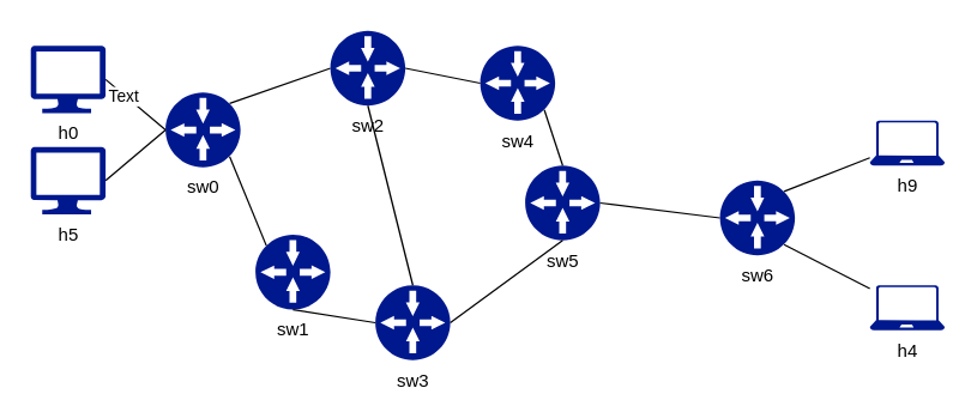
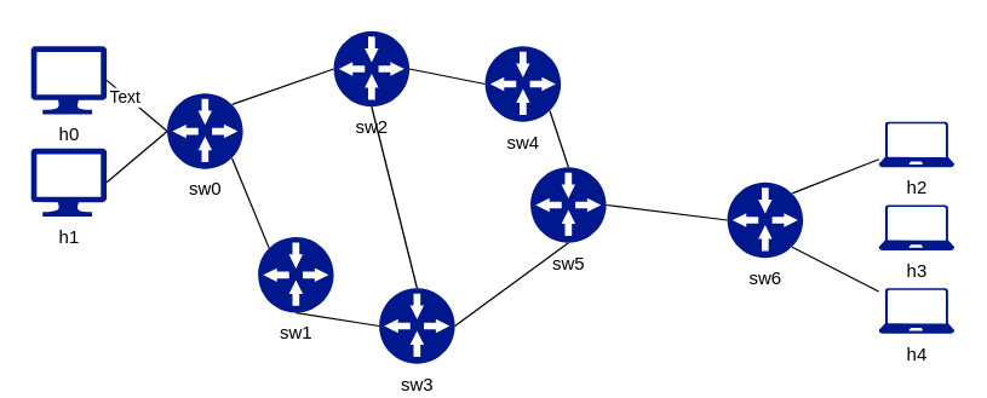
  <mxCell id="0" />
  <mxCell id="1" parent="0" />
- <mxCell id="3" value="h9" style="sketch=0;aspect=fixed;pointerEvents=1;shadow=0;dashed=0;html=1;strokeColor=none;labelPosition=center;verticalLabelPosition=bottom;verticalAlign=top;align=center;fillColor=#00188D;shape=mxgraph.azure.laptop" vertex="1" parent="1"><mxGeometry x="580" y="80" width="50" height="30" as="geometry" /></mxCell>
+ <mxCell id="2" value="h3" style="sketch=0;aspect=fixed;pointerEvents=1;shadow=0;dashed=0;html=1;strokeColor=none;labelPosition=center;verticalLabelPosition=bottom;verticalAlign=top;align=center;fillColor=#00188D;shape=mxgraph.azure.laptop" vertex="1" parent="1"><mxGeometry x="580" y="135" width="50" height="30" as="geometry" /></mxCell>
+ <mxCell id="3" value="h2" style="sketch=0;aspect=fixed;pointerEvents=1;shadow=0;dashed=0;html=1;strokeColor=none;labelPosition=center;verticalLabelPosition=bottom;verticalAlign=top;align=center;fillColor=#00188D;shape=mxgraph.azure.laptop" vertex="1" parent="1"><mxGeometry x="580" y="80" width="50" height="30" as="geometry" /></mxCell>
  <mxCell id="4" value="sw5" style="sketch=0;aspect=fixed;pointerEvents=1;shadow=0;dashed=0;html=1;strokeColor=none;labelPosition=center;verticalLabelPosition=bottom;verticalAlign=top;align=center;fillColor=#00188D;shape=mxgraph.mscae.enterprise.gateway" vertex="1" parent="1"><mxGeometry x="350" y="110" width="50" height="50" as="geometry" /></mxCell>
  <mxCell id="5" value="sw3" style="sketch=0;aspect=fixed;pointerEvents=1;shadow=0;dashed=0;html=1;strokeColor=none;labelPosition=center;verticalLabelPosition=bottom;verticalAlign=top;align=center;fillColor=#00188D;shape=mxgraph.mscae.enterprise.gateway" vertex="1" parent="1"><mxGeometry x="250" y="190" width="50" height="50" as="geometry" /></mxCell>
  <mxCell id="6" value="sw1" style="sketch=0;aspect=fixed;pointerEvents=1;shadow=0;dashed=0;html=1;strokeColor=none;labelPosition=center;verticalLabelPosition=bottom;verticalAlign=top;align=center;fillColor=#00188D;shape=mxgraph.mscae.enterprise.gateway" vertex="1" parent="1"><mxGeometry x="170" y="156.25" width="50" height="50" as="geometry" /></mxCell>
  <mxCell id="7" value="sw4" style="sketch=0;aspect=fixed;pointerEvents=1;shadow=0;dashed=0;html=1;strokeColor=none;labelPosition=center;verticalLabelPosition=bottom;verticalAlign=top;align=center;fillColor=#00188D;shape=mxgraph.mscae.enterprise.gateway" vertex="1" parent="1"><mxGeometry x="320" y="30" width="50" height="50" as="geometry" /></mxCell>
  <mxCell id="8" value="sw2" style="sketch=0;aspect=fixed;pointerEvents=1;shadow=0;dashed=0;html=1;strokeColor=none;labelPosition=center;verticalLabelPosition=bottom;verticalAlign=top;align=center;fillColor=#00188D;shape=mxgraph.mscae.enterprise.gateway" vertex="1" parent="1"><mxGeometry x="220" y="20" width="50" height="50" as="geometry" /></mxCell>
  <mxCell id="9" value="sw6" style="sketch=0;aspect=fixed;pointerEvents=1;shadow=0;dashed=0;html=1;strokeColor=none;labelPosition=center;verticalLabelPosition=bottom;verticalAlign=top;align=center;fillColor=#00188D;shape=mxgraph.mscae.enterprise.gateway" vertex="1" parent="1"><mxGeometry x="480" y="120" width="50" height="50" as="geometry" /></mxCell>
  <mxCell id="10" value="sw0" style="sketch=0;aspect=fixed;pointerEvents=1;shadow=0;dashed=0;html=1;strokeColor=none;labelPosition=center;verticalLabelPosition=bottom;verticalAlign=top;align=center;fillColor=#00188D;shape=mxgraph.mscae.enterprise.gateway" vertex="1" parent="1"><mxGeometry x="110" y="61.25" width="50" height="50" as="geometry" /></mxCell>
  <mxCell id="11" value="h4" style="sketch=0;aspect=fixed;pointerEvents=1;shadow=0;dashed=0;html=1;strokeColor=none;labelPosition=center;verticalLabelPosition=bottom;verticalAlign=top;align=center;fillColor=#00188D;shape=mxgraph.azure.laptop" vertex="1" parent="1"><mxGeometry x="580" y="190" width="50" height="30" as="geometry" /></mxCell>
  <mxCell id="12" value="h0" style="sketch=0;aspect=fixed;pointerEvents=1;shadow=0;dashed=0;html=1;strokeColor=none;labelPosition=center;verticalLabelPosition=bottom;verticalAlign=top;align=center;fillColor=#00188D;shape=mxgraph.azure.computer" vertex="1" parent="1"><mxGeometry x="20" y="30" width="50" height="45" as="geometry" /></mxCell>
- <mxCell id="13" value="h5" style="sketch=0;aspect=fixed;pointerEvents=1;shadow=0;dashed=0;html=1;strokeColor=none;labelPosition=center;verticalLabelPosition=bottom;verticalAlign=top;align=center;fillColor=#00188D;shape=mxgraph.azure.computer" vertex="1" parent="1"><mxGeometry x="20" y="97.5" width="50" height="45" as="geometry" /></mxCell>
+ <mxCell id="13" value="h1" style="sketch=0;aspect=fixed;pointerEvents=1;shadow=0;dashed=0;html=1;strokeColor=none;labelPosition=center;verticalLabelPosition=bottom;verticalAlign=top;align=center;fillColor=#00188D;shape=mxgraph.azure.computer" vertex="1" parent="1"><mxGeometry x="20" y="97.5" width="50" height="45" as="geometry" /></mxCell>
  <mxCell id="14" style="edgeStyle=none;shape=connector;rounded=0;orthogonalLoop=1;jettySize=auto;html=1;entryX=0.855;entryY=0.145;entryDx=0;entryDy=0;entryPerimeter=0;strokeColor=default;align=center;verticalAlign=middle;fontFamily=Helvetica;fontSize=11;fontColor=default;labelBackgroundColor=default;endArrow=none;endFill=0;" edge="1" parent="1" source="3" target="9"><mxGeometry relative="1" as="geometry" /></mxCell>
  <mxCell id="15" style="edgeStyle=none;shape=connector;rounded=0;orthogonalLoop=1;jettySize=auto;html=1;entryX=0.855;entryY=0.855;entryDx=0;entryDy=0;entryPerimeter=0;strokeColor=default;align=center;verticalAlign=middle;fontFamily=Helvetica;fontSize=11;fontColor=default;labelBackgroundColor=default;endArrow=none;endFill=0;" edge="1" parent="1" source="11" target="9"><mxGeometry relative="1" as="geometry" /></mxCell>
  <mxCell id="16" style="edgeStyle=none;shape=connector;rounded=0;orthogonalLoop=1;jettySize=auto;html=1;exitX=0;exitY=0.5;exitDx=0;exitDy=0;exitPerimeter=0;entryX=1;entryY=0.5;entryDx=0;entryDy=0;entryPerimeter=0;strokeColor=default;align=center;verticalAlign=middle;fontFamily=Helvetica;fontSize=11;fontColor=default;labelBackgroundColor=default;endArrow=none;endFill=0;" edge="1" parent="1" source="9" target="4"><mxGeometry relative="1" as="geometry" /></mxCell>
  <mxCell id="17" style="edgeStyle=none;shape=connector;rounded=0;orthogonalLoop=1;jettySize=auto;html=1;exitX=0.5;exitY=0;exitDx=0;exitDy=0;exitPerimeter=0;entryX=0.855;entryY=0.855;entryDx=0;entryDy=0;entryPerimeter=0;strokeColor=default;align=center;verticalAlign=middle;fontFamily=Helvetica;fontSize=11;fontColor=default;labelBackgroundColor=default;endArrow=none;endFill=0;" edge="1" parent="1" source="4" target="7"><mxGeometry relative="1" as="geometry" /></mxCell>
  <mxCell id="18" style="edgeStyle=none;shape=connector;rounded=0;orthogonalLoop=1;jettySize=auto;html=1;exitX=0.5;exitY=1;exitDx=0;exitDy=0;exitPerimeter=0;entryX=1;entryY=0.5;entryDx=0;entryDy=0;entryPerimeter=0;strokeColor=default;align=center;verticalAlign=middle;fontFamily=Helvetica;fontSize=11;fontColor=default;labelBackgroundColor=default;endArrow=none;endFill=0;" edge="1" parent="1" source="4" target="5"><mxGeometry relative="1" as="geometry" /></mxCell>
  <mxCell id="19" style="edgeStyle=none;shape=connector;rounded=0;orthogonalLoop=1;jettySize=auto;html=1;exitX=0;exitY=0.5;exitDx=0;exitDy=0;exitPerimeter=0;entryX=0.5;entryY=1;entryDx=0;entryDy=0;entryPerimeter=0;strokeColor=default;align=center;verticalAlign=middle;fontFamily=Helvetica;fontSize=11;fontColor=default;labelBackgroundColor=default;endArrow=none;endFill=0;" edge="1" parent="1" source="5" target="6"><mxGeometry relative="1" as="geometry" /></mxCell>
  <mxCell id="20" style="edgeStyle=none;shape=connector;rounded=0;orthogonalLoop=1;jettySize=auto;html=1;exitX=0;exitY=0.5;exitDx=0;exitDy=0;exitPerimeter=0;entryX=1;entryY=0.5;entryDx=0;entryDy=0;entryPerimeter=0;strokeColor=default;align=center;verticalAlign=middle;fontFamily=Helvetica;fontSize=11;fontColor=default;labelBackgroundColor=default;endArrow=none;endFill=0;" edge="1" parent="1" source="7" target="8"><mxGeometry relative="1" as="geometry" /></mxCell>
  <mxCell id="21" style="edgeStyle=none;shape=connector;rounded=0;orthogonalLoop=1;jettySize=auto;html=1;exitX=0;exitY=0.5;exitDx=0;exitDy=0;exitPerimeter=0;entryX=0.855;entryY=0.145;entryDx=0;entryDy=0;entryPerimeter=0;strokeColor=default;align=center;verticalAlign=middle;fontFamily=Helvetica;fontSize=11;fontColor=default;labelBackgroundColor=default;endArrow=none;endFill=0;" edge="1" parent="1" source="8" target="10"><mxGeometry relative="1" as="geometry" /></mxCell>
  <mxCell id="22" style="edgeStyle=none;shape=connector;rounded=0;orthogonalLoop=1;jettySize=auto;html=1;exitX=0.145;exitY=0.145;exitDx=0;exitDy=0;exitPerimeter=0;entryX=0.855;entryY=0.855;entryDx=0;entryDy=0;entryPerimeter=0;strokeColor=default;align=center;verticalAlign=middle;fontFamily=Helvetica;fontSize=11;fontColor=default;labelBackgroundColor=default;endArrow=none;endFill=0;" edge="1" parent="1" source="6" target="10"><mxGeometry relative="1" as="geometry" /></mxCell>
  <mxCell id="23" style="edgeStyle=none;shape=connector;rounded=0;orthogonalLoop=1;jettySize=auto;html=1;exitX=0.5;exitY=0;exitDx=0;exitDy=0;exitPerimeter=0;entryX=0.5;entryY=1;entryDx=0;entryDy=0;entryPerimeter=0;strokeColor=default;align=center;verticalAlign=middle;fontFamily=Helvetica;fontSize=11;fontColor=default;labelBackgroundColor=default;endArrow=none;endFill=0;" edge="1" parent="1" source="5" target="8"><mxGeometry relative="1" as="geometry" /></mxCell>
  <mxCell id="24" style="edgeStyle=none;shape=connector;rounded=0;orthogonalLoop=1;jettySize=auto;html=1;exitX=0;exitY=0.5;exitDx=0;exitDy=0;exitPerimeter=0;entryX=1;entryY=0.5;entryDx=0;entryDy=0;entryPerimeter=0;strokeColor=default;align=center;verticalAlign=middle;fontFamily=Helvetica;fontSize=11;fontColor=default;labelBackgroundColor=default;endArrow=none;endFill=0;" edge="1" parent="1" source="10" target="12"><mxGeometry relative="1" as="geometry" /></mxCell>
  <mxCell id="25" value="Text" style="edgeLabel;html=1;align=center;verticalAlign=middle;resizable=0;points=[];fontFamily=Helvetica;fontSize=11;fontColor=default;labelBackgroundColor=default;" vertex="1" connectable="0" parent="24"><mxGeometry x="0.389" y="1" relative="1" as="geometry"><mxPoint as="offset" /></mxGeometry></mxCell>
  <mxCell id="26" style="edgeStyle=none;shape=connector;rounded=0;orthogonalLoop=1;jettySize=auto;html=1;exitX=0;exitY=0.5;exitDx=0;exitDy=0;exitPerimeter=0;entryX=1;entryY=0.5;entryDx=0;entryDy=0;entryPerimeter=0;strokeColor=default;align=center;verticalAlign=middle;fontFamily=Helvetica;fontSize=11;fontColor=default;labelBackgroundColor=default;endArrow=none;endFill=0;" edge="1" parent="1" source="10" target="13"><mxGeometry relative="1" as="geometry" /></mxCell>
